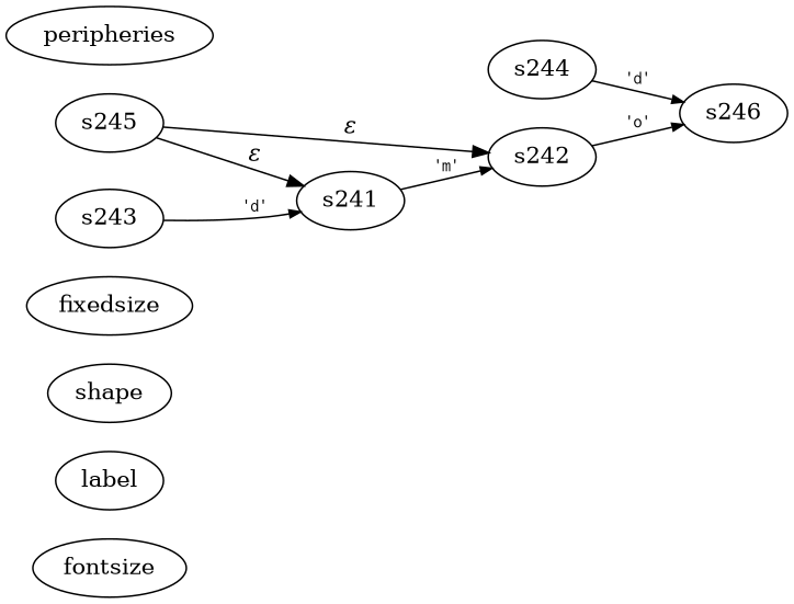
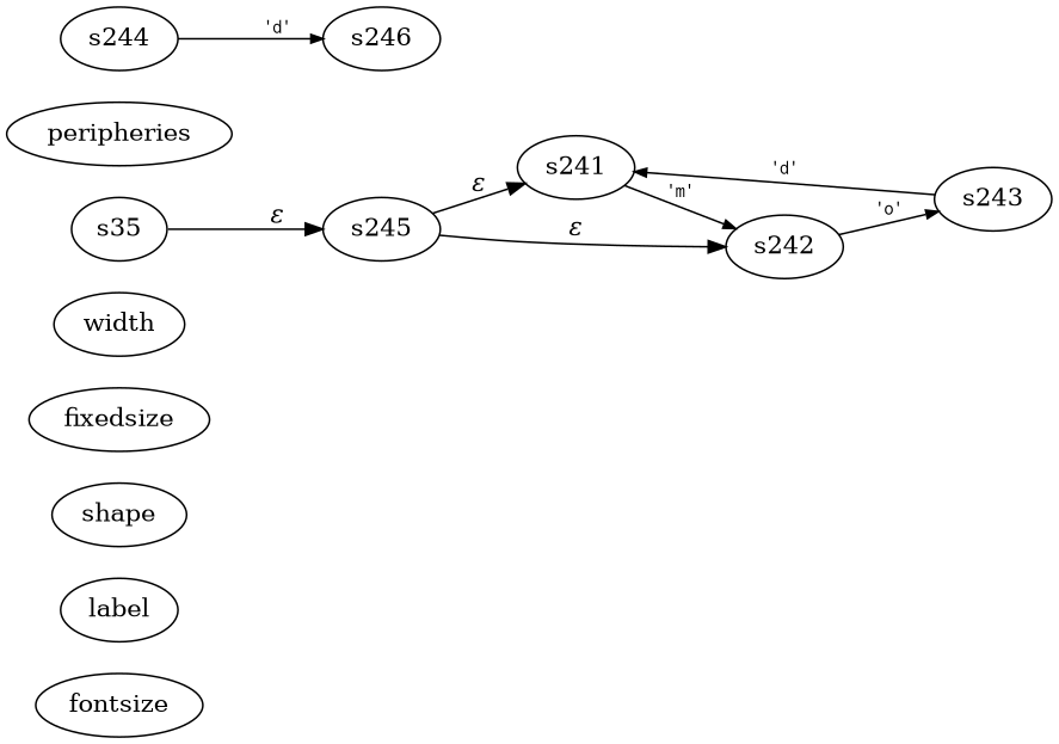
  digraph {
    rankdir=LR
    edge [arrowhead=normal arrowsize=.7 fontname=Courier fontsize=11]
    fontsize
    label
    shape
    fixedsize
+   width
    s241
    s242
    s243
    peripheries
+   s35
    s245
    s244
    s246
    s241 -> s242 [label="'m'"]
-   s242 -> s246 [label="'o'"]
+   s242 -> s243 [label="'o'"]
    s243 -> s241 [label="'d'"]
+   s35 -> s245 [fontname="Times-Italic" label="&epsilon;" arrowhead="" arrowsize="" fontsize=""]
    s245 -> s241 [fontname="Times-Italic" label="&epsilon;" tailport=p0 arrowhead="" arrowsize="" fontsize=""]
    s245 -> s242 [fontname="Times-Italic" label="&epsilon;" tailport=p1 arrowhead="" arrowsize="" fontsize=""]
    s244 -> s246 [label="'d'"]
  }
